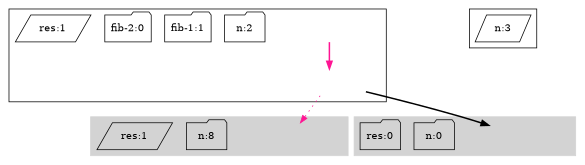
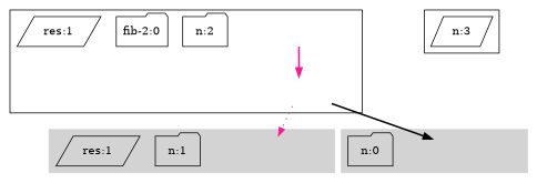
  digraph {
    compound=true
    node [shape=folder]
    edge [color=deeppink style=bold]
    cluster__3_0 [style=invisible shape=""]
    cluster__2_1 [style=invisible shape=""]
    n3 [label="n:2"]
-   n4 [label="fib-1:1"]
    n5 [label="fib-2:0"]
    n6 [label="res:1" shape=parallelogram]
    n7 [label="n:3" shape=parallelogram]
    cluster__1_2 [style=invisible shape=""]
-   n9 [label="n:8"]
+   n9 [label="n:1"]
    n10 [label="res:1" shape=parallelogram]
    cluster__0_5 [style=invisible shape=""]
    n12 [label="n:0"]
-   n13 [label="res:0"]
    subgraph cluster_1 {
      cluster__3_0
      cluster__2_1
      n3
-     n4
      n5
      n6
    }
    subgraph cluster_2 {
      n7
    }
    subgraph cluster_3 {
      color=lightgrey
      style=filled
      cluster__1_2
      n9
      n10
    }
    subgraph cluster_4 {
      color=lightgrey
      style=filled
      cluster__0_5
      n12
-     n13
    }
    cluster__3_0 -> cluster__2_1
    cluster__2_1 -> cluster__1_2 [style=dotted]
    cluster__2_1 -> cluster__0_5 [color=black]
  }
